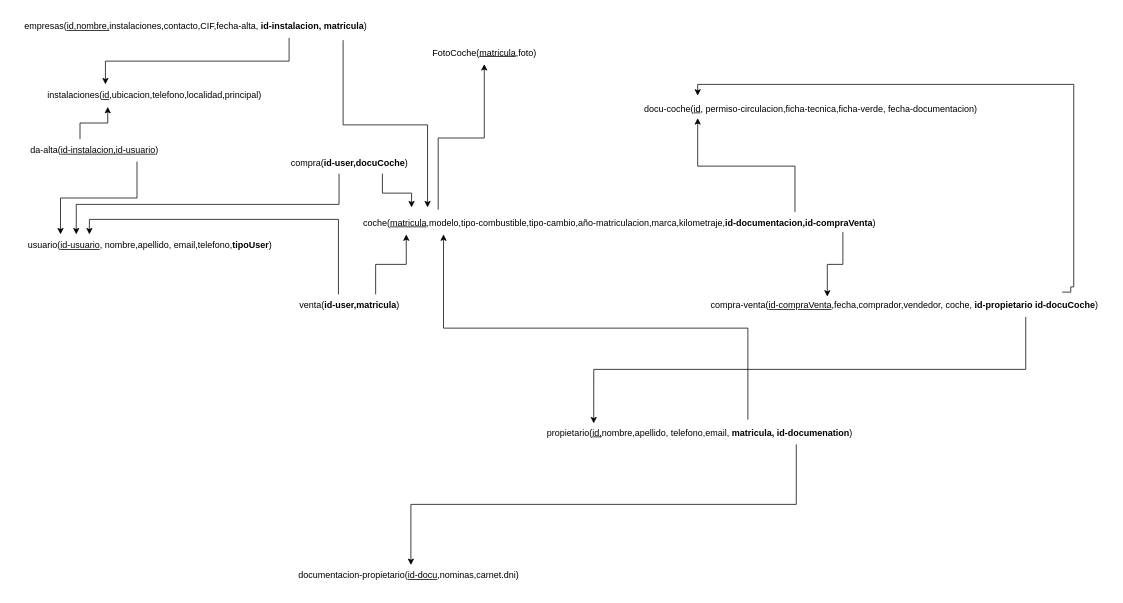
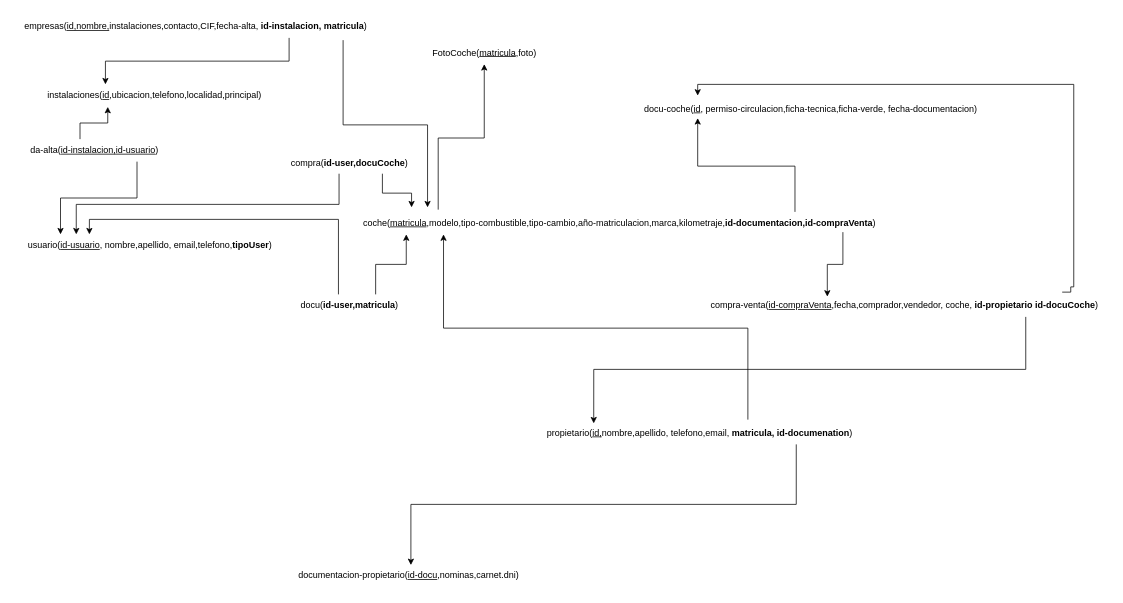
  <mxCell id="0" />
  <mxCell id="1" parent="0" />
  <mxCell id="2" value="empresas(&lt;u&gt;id,nombre,&lt;/u&gt;instalaciones,contacto,CIF,fecha-alta, &lt;b&gt;id-instalacion, matricula&lt;/b&gt;)" style="text;html=1;align=center;verticalAlign=middle;resizable=0;points=[[0.17,1,0,0,0],[0.33,1,0,0,0],[0.5,1,0,0,0],[0.67,1,0,0,0],[0.76,1,0,0,0],[0.91,1,0,0,3]];autosize=1;strokeColor=none;fillColor=none;" parent="1" vertex="1"><mxGeometry x="20" y="20" width="480" height="30" as="geometry" /></mxCell>
  <mxCell id="3" value="instalaciones(&lt;u&gt;id&lt;/u&gt;,ubicacion,telefono,localidad,principal)" style="text;html=1;align=center;verticalAlign=middle;resizable=0;points=[[0.17,0,0,0,0],[0.17,1,0,0,0],[0.29,0,0,0,0],[0.3,1,0,0,0],[0.5,0,0,0,0],[0.5,1,0,0,0],[0.67,0,0,0,0],[0.67,1,0,0,0],[0.83,0,0,0,0],[0.83,1,0,0,0]];autosize=1;strokeColor=none;fillColor=none;" parent="1" vertex="1"><mxGeometry x="50" y="112" width="310" height="30" as="geometry" /></mxCell>
  <mxCell id="4" style="edgeStyle=orthogonalEdgeStyle;rounded=0;orthogonalLoop=1;jettySize=auto;html=1;exitX=0.76;exitY=1;exitDx=0;exitDy=0;exitPerimeter=0;entryX=0.29;entryY=0;entryDx=0;entryDy=0;entryPerimeter=0;" parent="1" source="2" target="3" edge="1"><mxGeometry relative="1" as="geometry" /></mxCell>
  <mxCell id="5" value="da-alta(&lt;u&gt;id-instalacion,id-usuario&lt;/u&gt;)" style="text;html=1;align=center;verticalAlign=middle;resizable=0;points=[[0.2,1,0,0,0],[0.4,0,0,0,0],[0.4,1,0,0,0],[0.6,0,0,0,0],[0.6,1,0,0,0],[0.8,0,0,0,0],[0.8,1,0,0,0]];autosize=1;strokeColor=none;fillColor=none;" parent="1" vertex="1"><mxGeometry x="30" y="185" width="190" height="30" as="geometry" /></mxCell>
  <mxCell id="6" value="usuario(&lt;u&gt;id-usuario&lt;/u&gt;, nombre,apellido, email,telefono,&lt;b&gt;tipoUser&lt;/b&gt;)" style="text;html=1;align=center;verticalAlign=middle;resizable=0;points=[[0.16,0,0,0,0],[0.17,1,0,0,0],[0.22,0,0,0,0],[0.27,0,0,0,0],[0.33,1,0,0,0],[0.5,1,0,0,0],[0.67,1,0,0,0],[0.8,0,0,0,0],[0.83,1,0,0,0]];autosize=1;strokeColor=none;fillColor=none;" parent="1" vertex="1"><mxGeometry x="24" y="312" width="350" height="30" as="geometry" /></mxCell>
  <mxCell id="7" style="edgeStyle=orthogonalEdgeStyle;rounded=0;orthogonalLoop=1;jettySize=auto;html=1;exitX=0.8;exitY=1;exitDx=0;exitDy=0;exitPerimeter=0;entryX=0.16;entryY=0;entryDx=0;entryDy=0;entryPerimeter=0;" parent="1" source="5" target="6" edge="1"><mxGeometry relative="1" as="geometry" /></mxCell>
  <mxCell id="8" style="edgeStyle=orthogonalEdgeStyle;rounded=0;orthogonalLoop=1;jettySize=auto;html=1;exitX=0.3;exitY=1;exitDx=0;exitDy=0;exitPerimeter=0;entryX=0.4;entryY=0;entryDx=0;entryDy=0;entryPerimeter=0;startArrow=classic;startFill=1;endArrow=none;endFill=0;" parent="1" source="3" target="5" edge="1"><mxGeometry relative="1" as="geometry" /></mxCell>
  <mxCell id="9" style="edgeStyle=orthogonalEdgeStyle;rounded=0;orthogonalLoop=1;jettySize=auto;html=1;exitX=0.16;exitY=0;exitDx=0;exitDy=-3;exitPerimeter=0;" parent="1" source="10" target="27" edge="1"><mxGeometry relative="1" as="geometry" /></mxCell>
  <mxCell id="10" value="coche(&lt;u&gt;matricula&lt;/u&gt;,modelo,tipo-combustible,tipo-cambio,año-matriculacion,marca,kilometraje,&lt;b&gt;id-documentacion,id-compraVenta&lt;/b&gt;)" style="text;html=1;align=center;verticalAlign=middle;resizable=0;points=[[0.1,1,0,0,0],[0.11,0,0,0,-6],[0.14,0,0,0,-6],[0.16,0,0,0,-3],[0.17,1,0,0,0],[0.33,1,0,0,0],[0.37,0,0,0,-6],[0.5,0,0,0,0],[0.5,1,0,0,0],[0.67,0,0,0,0],[0.67,1,0,0,0],[0.83,0,0,0,0],[0.83,1,0,0,0],[0.92,0.9,0,0,0]];autosize=1;strokeColor=none;fillColor=none;" parent="1" vertex="1"><mxGeometry x="470" y="282" width="710" height="30" as="geometry" /></mxCell>
  <mxCell id="11" style="edgeStyle=orthogonalEdgeStyle;rounded=0;orthogonalLoop=1;jettySize=auto;html=1;exitX=0.91;exitY=1;exitDx=0;exitDy=3;exitPerimeter=0;entryX=0.14;entryY=0;entryDx=0;entryDy=-6;entryPerimeter=0;" parent="1" source="2" target="10" edge="1"><mxGeometry relative="1" as="geometry" /></mxCell>
  <mxCell id="12" value="compra(&lt;b&gt;id-user,docuCoche&lt;/b&gt;)" style="text;html=1;align=center;verticalAlign=middle;resizable=0;points=[[0.42,0.97,0,0,0],[0.76,0.97,0,0,0]];autosize=1;strokeColor=none;fillColor=none;" parent="1" vertex="1"><mxGeometry x="380" y="202" width="170" height="30" as="geometry" /></mxCell>
  <mxCell id="13" style="edgeStyle=orthogonalEdgeStyle;rounded=0;orthogonalLoop=1;jettySize=auto;html=1;exitX=0.42;exitY=0.97;exitDx=0;exitDy=0;exitPerimeter=0;entryX=0.22;entryY=0;entryDx=0;entryDy=0;entryPerimeter=0;" parent="1" source="12" target="6" edge="1"><mxGeometry relative="1" as="geometry" /></mxCell>
  <mxCell id="14" style="edgeStyle=orthogonalEdgeStyle;rounded=0;orthogonalLoop=1;jettySize=auto;html=1;exitX=0.76;exitY=0.97;exitDx=0;exitDy=0;exitPerimeter=0;entryX=0.11;entryY=0;entryDx=0;entryDy=-6;entryPerimeter=0;" parent="1" source="12" target="10" edge="1"><mxGeometry relative="1" as="geometry" /></mxCell>
- <mxCell id="15" value="venta(&lt;b&gt;id-user,matricula&lt;/b&gt;)" style="text;html=1;align=center;verticalAlign=middle;resizable=0;points=[[0.41,0,0,0,0],[0.72,0,0,0,0]];autosize=1;strokeColor=none;fillColor=none;" parent="1" vertex="1"><mxGeometry x="385" y="392" width="160" height="30" as="geometry" /></mxCell>
+ <mxCell id="15" value="docu(&lt;b&gt;id-user,matricula&lt;/b&gt;)" style="text;html=1;align=center;verticalAlign=middle;resizable=0;points=[[0.41,0,0,0,0],[0.72,0,0,0,0]];autosize=1;strokeColor=none;fillColor=none;" parent="1" vertex="1"><mxGeometry x="385" y="392" width="160" height="30" as="geometry" /></mxCell>
  <mxCell id="16" style="edgeStyle=orthogonalEdgeStyle;rounded=0;orthogonalLoop=1;jettySize=auto;html=1;exitX=0.72;exitY=0;exitDx=0;exitDy=0;exitPerimeter=0;entryX=0.1;entryY=1;entryDx=0;entryDy=0;entryPerimeter=0;" parent="1" source="15" target="10" edge="1"><mxGeometry relative="1" as="geometry" /></mxCell>
  <mxCell id="17" style="edgeStyle=orthogonalEdgeStyle;rounded=0;orthogonalLoop=1;jettySize=auto;html=1;exitX=0.41;exitY=0;exitDx=0;exitDy=0;exitPerimeter=0;entryX=0.27;entryY=0;entryDx=0;entryDy=0;entryPerimeter=0;" parent="1" source="15" target="6" edge="1"><mxGeometry relative="1" as="geometry" /></mxCell>
  <mxCell id="18" style="edgeStyle=orthogonalEdgeStyle;rounded=0;orthogonalLoop=1;jettySize=auto;html=1;exitX=0.8;exitY=1;exitDx=0;exitDy=0;exitPerimeter=0;entryX=0.51;entryY=0.03;entryDx=0;entryDy=0;entryPerimeter=0;" parent="1" source="19" target="21" edge="1"><mxGeometry relative="1" as="geometry" /></mxCell>
  <mxCell id="19" value="propietario(&lt;u&gt;id,&lt;/u&gt;nombre,apellido, telefono,email, &lt;b&gt;matricula, id-documenation&lt;/b&gt;)" style="text;html=1;align=center;verticalAlign=middle;resizable=0;points=[[0.2,1,0,0,0],[0.29,0,0,0,0],[0.4,0,0,0,0],[0.4,1,0,0,0],[0.6,1,0,0,0],[0.65,0,0,0,-3],[0.8,0,0,0,0],[0.8,1,0,0,0]];autosize=1;strokeColor=none;fillColor=none;" parent="1" vertex="1"><mxGeometry x="717" y="562" width="430" height="30" as="geometry" /></mxCell>
  <mxCell id="20" style="edgeStyle=orthogonalEdgeStyle;rounded=0;orthogonalLoop=1;jettySize=auto;html=1;exitX=0.65;exitY=0;exitDx=0;exitDy=-3;exitPerimeter=0;entryX=0.17;entryY=1;entryDx=0;entryDy=0;entryPerimeter=0;" parent="1" source="19" target="10" edge="1"><mxGeometry relative="1" as="geometry" /></mxCell>
  <mxCell id="21" value="documentacion-propietario(&lt;u&gt;id-docu&lt;/u&gt;,nominas,carnet.dni)" style="text;html=1;align=center;verticalAlign=middle;resizable=0;points=[[0.51,0.03,0,0,0],[0.59,0.03,0,0,0]];autosize=1;strokeColor=none;fillColor=none;" parent="1" vertex="1"><mxGeometry x="384" y="752" width="320" height="30" as="geometry" /></mxCell>
  <mxCell id="22" style="edgeStyle=orthogonalEdgeStyle;rounded=0;orthogonalLoop=1;jettySize=auto;html=1;exitX=0.18;exitY=0;exitDx=0;exitDy=-3;exitPerimeter=0;startArrow=classic;startFill=1;endArrow=none;endFill=0;entryX=0.89;entryY=0;entryDx=0;entryDy=-3;entryPerimeter=0;" parent="1" source="23" target="25" edge="1"><mxGeometry relative="1" as="geometry"><mxPoint x="1430" y="382" as="targetPoint" /><Array as="points"><mxPoint x="930" y="112" /><mxPoint x="1431" y="112" /><mxPoint x="1431" y="382" /><mxPoint x="1427" y="382" /></Array></mxGeometry></mxCell>
  <mxCell id="23" value="docu-coche(&lt;u&gt;id&lt;/u&gt;, permiso-circulacion,ficha-tecnica,ficha-verde, fecha-documentacion)" style="text;html=1;align=center;verticalAlign=middle;resizable=0;points=[[0.18,0,0,0,-3],[0.18,0.9,0,0,0],[0.62,1,0,0,1],[0.95,1,0,0,3]];autosize=1;strokeColor=none;fillColor=none;" parent="1" vertex="1"><mxGeometry x="845" y="130" width="470" height="30" as="geometry" /></mxCell>
  <mxCell id="24" style="edgeStyle=orthogonalEdgeStyle;rounded=0;orthogonalLoop=1;jettySize=auto;html=1;exitX=0.83;exitY=0;exitDx=0;exitDy=0;exitPerimeter=0;entryX=0.18;entryY=0.9;entryDx=0;entryDy=0;entryPerimeter=0;" parent="1" source="10" target="23" edge="1"><mxGeometry relative="1" as="geometry" /></mxCell>
  <mxCell id="25" value="compra-venta(&lt;u&gt;id-compraVenta&lt;/u&gt;,fecha,comprador,vendedor, coche, &lt;b&gt;id-propietario id-docuCoche&lt;/b&gt;)" style="text;html=1;align=center;verticalAlign=middle;resizable=0;points=[[0.31,0,0,0,0],[0.31,1,0,0,0],[0.4,0,0,0,0],[0.4,1,0,0,0],[0.6,0,0,0,0],[0.6,1,0,0,0],[0.8,0,0,0,0],[0.8,1,0,0,0],[0.89,0,0,0,-3]];autosize=1;strokeColor=none;fillColor=none;" parent="1" vertex="1"><mxGeometry x="935" y="392" width="540" height="30" as="geometry" /></mxCell>
  <mxCell id="26" style="edgeStyle=orthogonalEdgeStyle;rounded=0;orthogonalLoop=1;jettySize=auto;html=1;exitX=0.92;exitY=0.9;exitDx=0;exitDy=0;exitPerimeter=0;entryX=0.31;entryY=0.1;entryDx=0;entryDy=0;entryPerimeter=0;" parent="1" source="10" target="25" edge="1"><mxGeometry relative="1" as="geometry" /></mxCell>
  <mxCell id="27" value="FotoCoche(&lt;u&gt;matricula&lt;/u&gt;,foto)" style="text;html=1;align=center;verticalAlign=middle;resizable=0;points=[];autosize=1;strokeColor=none;fillColor=none;" parent="1" vertex="1"><mxGeometry x="565" y="55" width="160" height="30" as="geometry" /></mxCell>
  <mxCell id="28" style="edgeStyle=orthogonalEdgeStyle;rounded=0;orthogonalLoop=1;jettySize=auto;html=1;exitX=0.8;exitY=1;exitDx=0;exitDy=0;exitPerimeter=0;entryX=0.172;entryY=0.067;entryDx=0;entryDy=0;entryPerimeter=0;" parent="1" source="25" target="19" edge="1"><mxGeometry relative="1" as="geometry" /></mxCell>
